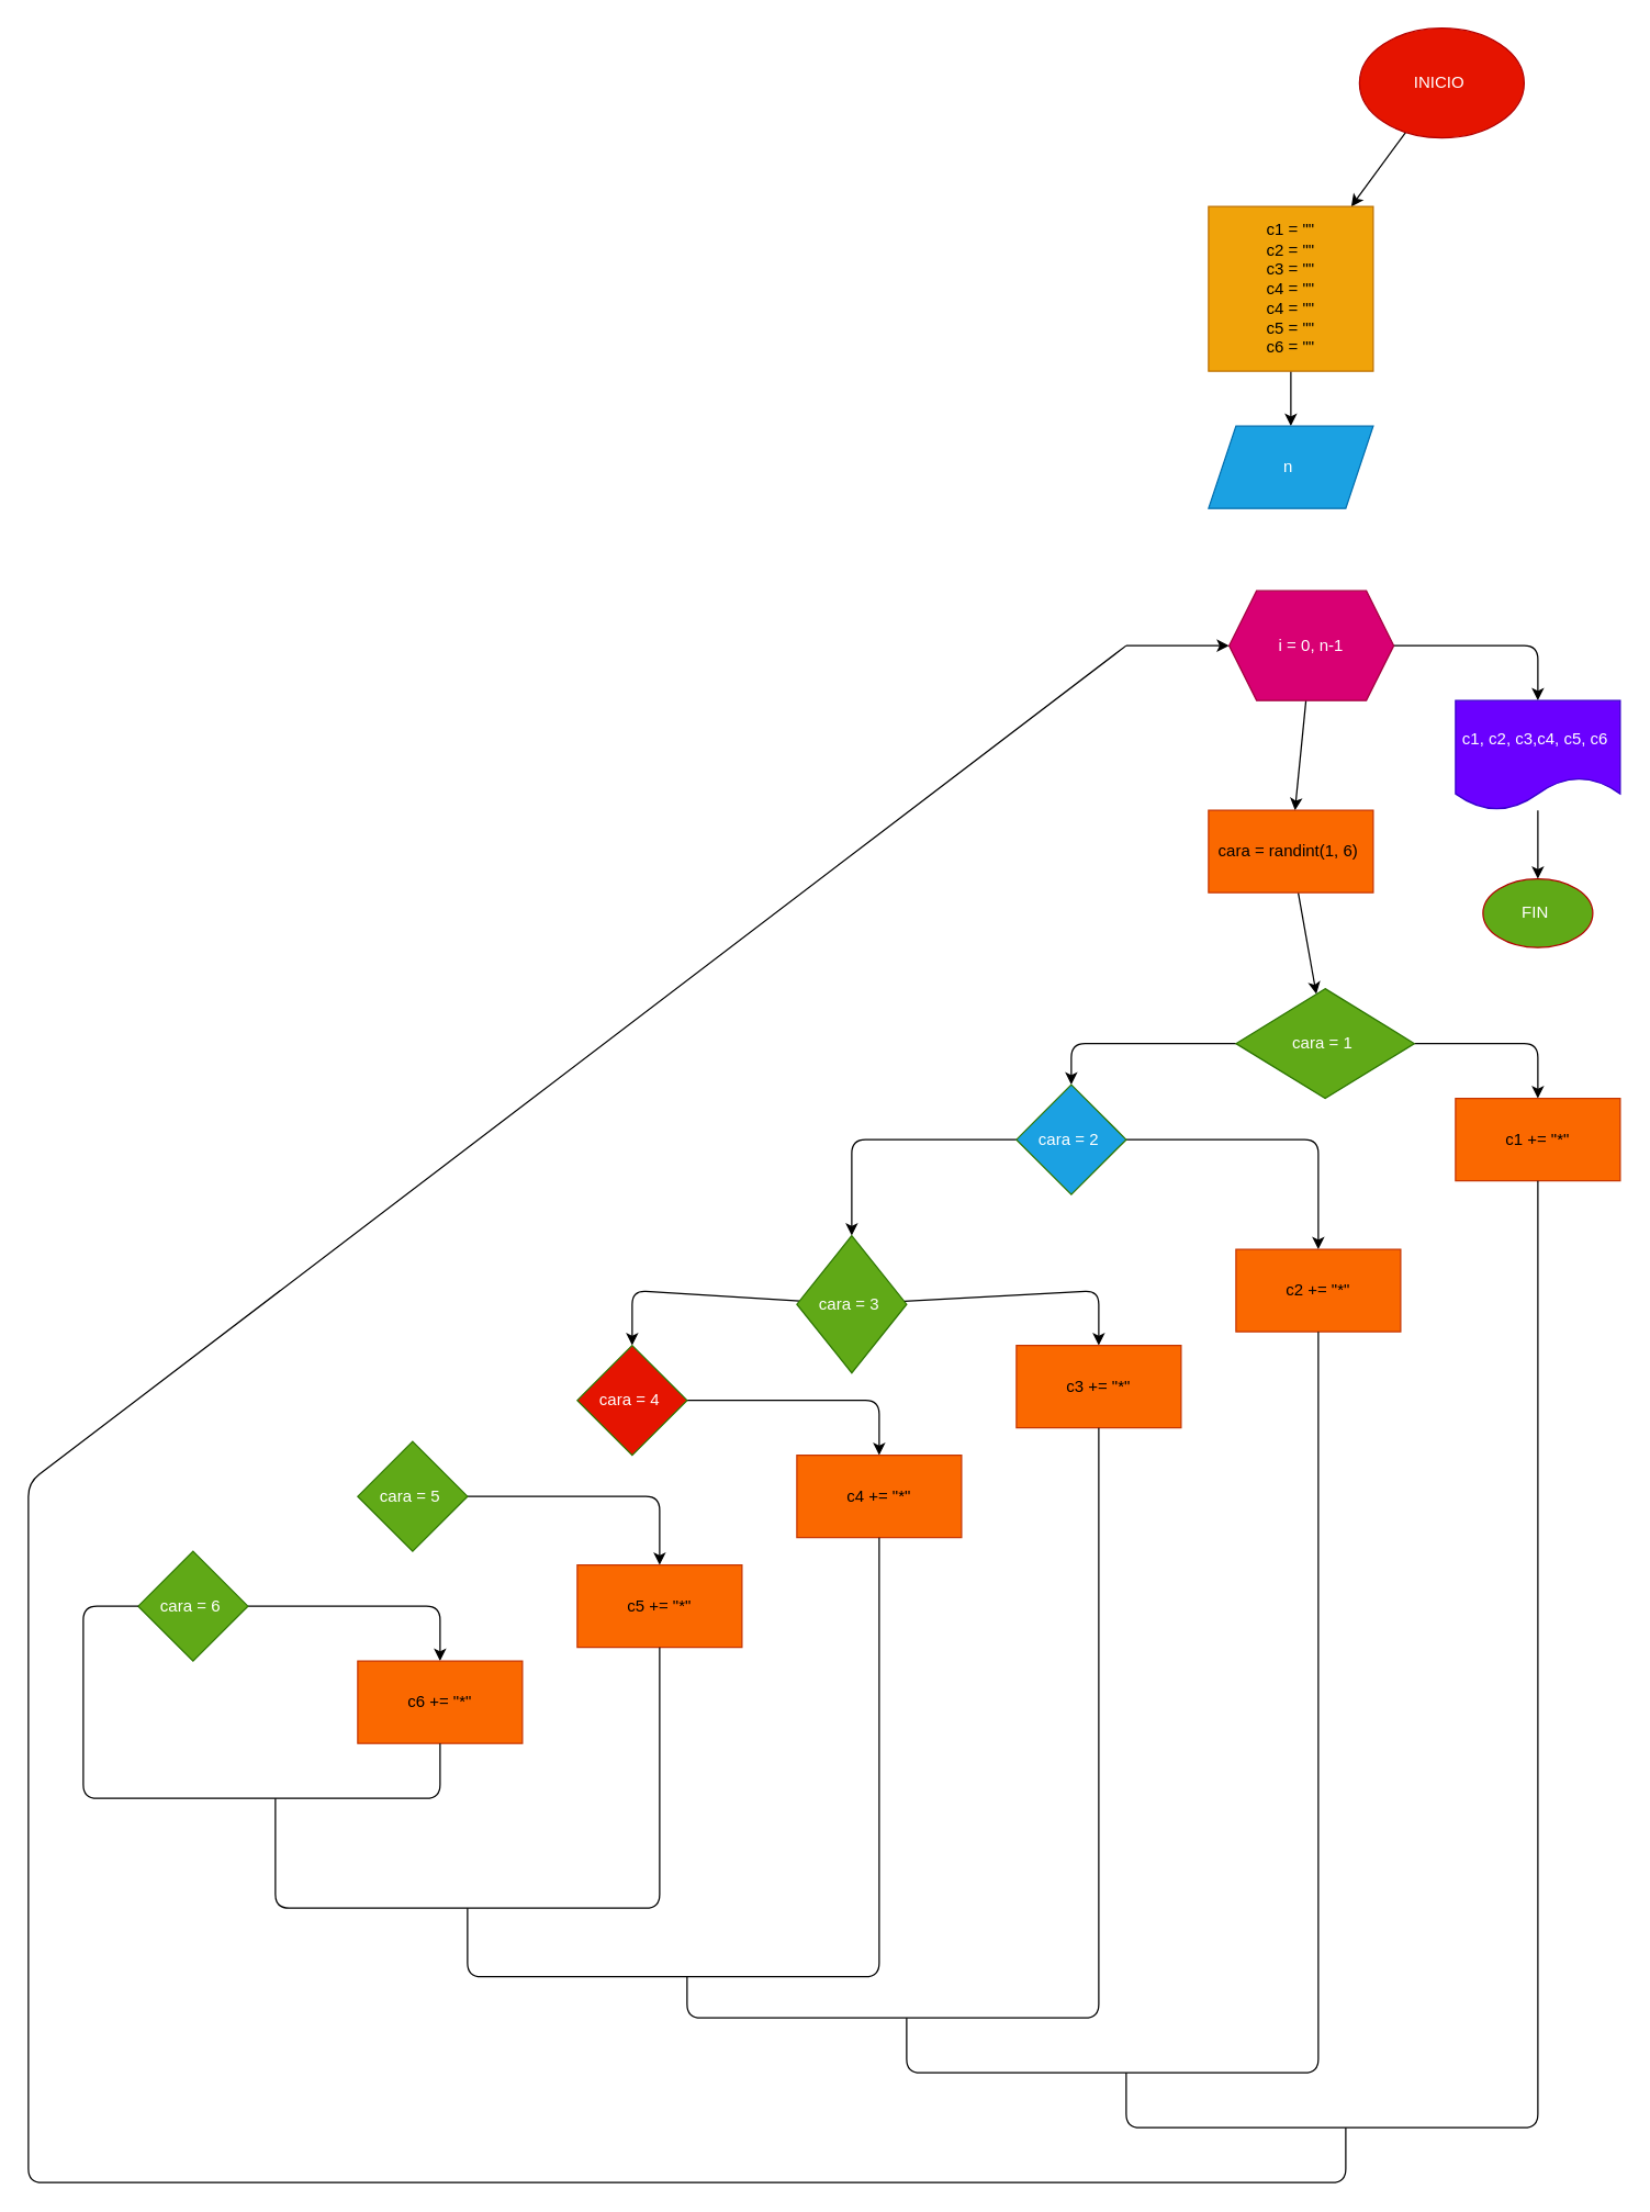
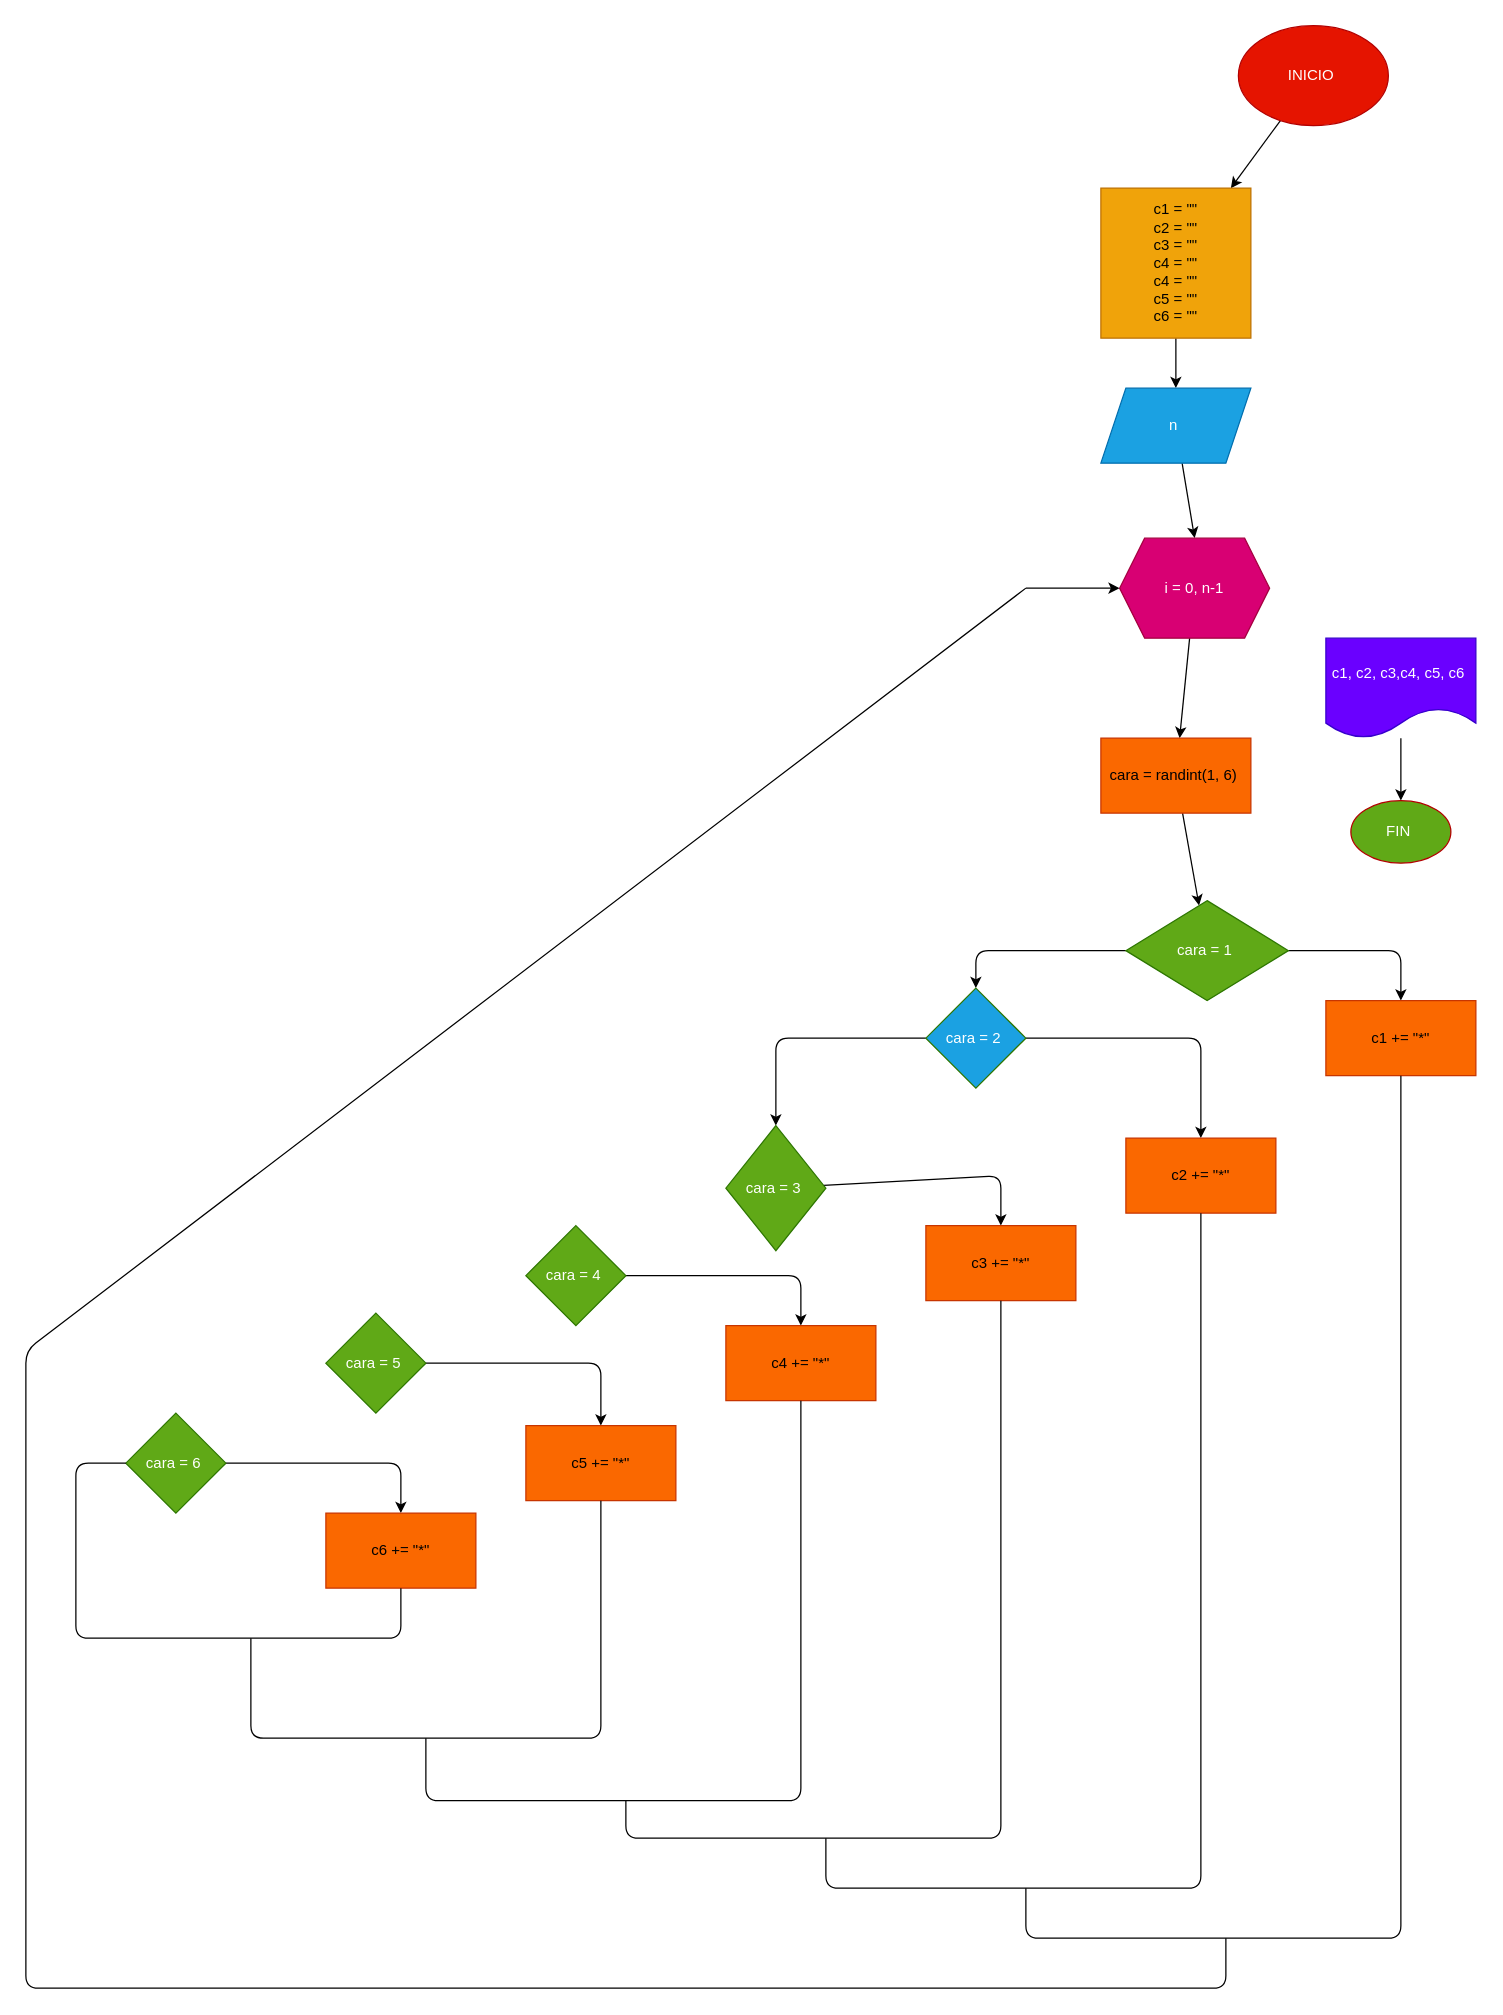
  <mxCell id="0" />
  <mxCell id="1" parent="0" />
  <mxCell id="2" value="" style="edgeStyle=none;html=1;" edge="1" parent="1" source="3" target="5"><mxGeometry relative="1" as="geometry" /></mxCell>
  <mxCell id="3" value="INICIO&amp;nbsp;" style="ellipse;whiteSpace=wrap;html=1;fillColor=#e51400;fontColor=#ffffff;strokeColor=#B20000;" vertex="1" parent="1"><mxGeometry x="990" y="20" width="120" height="80" as="geometry" /></mxCell>
  <mxCell id="4" value="" style="edgeStyle=none;html=1;" edge="1" parent="1" source="5" target="7"><mxGeometry relative="1" as="geometry" /></mxCell>
  <mxCell id="5" value="c1 = &quot;&quot;&lt;br&gt;c2 = &quot;&quot;&lt;br&gt;c3 = &quot;&quot;&lt;br&gt;c4 = &quot;&quot;&lt;br&gt;c4 = &quot;&quot;&lt;br&gt;c5 = &quot;&quot;&lt;br&gt;c6 = &quot;&quot;" style="whiteSpace=wrap;html=1;fillColor=#f0a30a;fontColor=#000000;strokeColor=#BD7000;" vertex="1" parent="1"><mxGeometry x="880" y="150" width="120" height="120" as="geometry" /></mxCell>
+ <mxCell id="6" style="edgeStyle=none;html=1;entryX=0.5;entryY=0;entryDx=0;entryDy=0;" edge="1" parent="1" source="7" target="10"><mxGeometry relative="1" as="geometry" /></mxCell>
  <mxCell id="7" value="n&amp;nbsp;" style="shape=parallelogram;perimeter=parallelogramPerimeter;whiteSpace=wrap;html=1;fixedSize=1;fillColor=#1ba1e2;fontColor=#ffffff;strokeColor=#006EAF;" vertex="1" parent="1"><mxGeometry x="880" y="310" width="120" height="60" as="geometry" /></mxCell>
- <mxCell id="8" value="" style="edgeStyle=none;html=1;" edge="1" parent="1" source="10" target="12"><mxGeometry relative="1" as="geometry"><Array as="points"><mxPoint x="1120" y="470" /></Array></mxGeometry></mxCell>
  <mxCell id="9" value="" style="edgeStyle=none;html=1;" edge="1" parent="1" source="10" target="15"><mxGeometry relative="1" as="geometry" /></mxCell>
  <mxCell id="10" value="i = 0, n-1" style="shape=hexagon;perimeter=hexagonPerimeter2;whiteSpace=wrap;html=1;fixedSize=1;fillColor=#d80073;fontColor=#ffffff;strokeColor=#A50040;" vertex="1" parent="1"><mxGeometry x="895" y="430" width="120" height="80" as="geometry" /></mxCell>
  <mxCell id="11" value="" style="edgeStyle=none;html=1;" edge="1" parent="1" source="12" target="13"><mxGeometry relative="1" as="geometry" /></mxCell>
  <mxCell id="12" value="c1, c2, c3,c4, c5, c6&amp;nbsp;" style="shape=document;whiteSpace=wrap;html=1;boundedLbl=1;fillColor=#6a00ff;fontColor=#ffffff;strokeColor=#3700CC;" vertex="1" parent="1"><mxGeometry x="1060" y="510" width="120" height="80" as="geometry" /></mxCell>
  <mxCell id="13" value="FIN&amp;nbsp;" style="ellipse;whiteSpace=wrap;html=1;fillColor=#60a917;fontColor=#ffffff;strokeColor=#B20000;" vertex="1" parent="1"><mxGeometry x="1080" y="640" width="80" height="50" as="geometry" /></mxCell>
  <mxCell id="14" value="" style="edgeStyle=none;html=1;" edge="1" parent="1" source="15" target="18"><mxGeometry relative="1" as="geometry" /></mxCell>
  <mxCell id="15" value="cara = randint(1, 6)&amp;nbsp;" style="whiteSpace=wrap;html=1;fillColor=#fa6800;fontColor=#000000;strokeColor=#C73500;" vertex="1" parent="1"><mxGeometry x="880" y="590" width="120" height="60" as="geometry" /></mxCell>
  <mxCell id="16" style="edgeStyle=none;html=1;entryX=0.5;entryY=0;entryDx=0;entryDy=0;" edge="1" parent="1" source="18" target="19"><mxGeometry relative="1" as="geometry"><Array as="points"><mxPoint x="1120" y="760" /></Array></mxGeometry></mxCell>
  <mxCell id="17" value="" style="edgeStyle=none;html=1;" edge="1" parent="1" source="18" target="22"><mxGeometry relative="1" as="geometry"><Array as="points"><mxPoint x="780" y="760" /></Array></mxGeometry></mxCell>
  <mxCell id="18" value="cara = 1&amp;nbsp;" style="rhombus;whiteSpace=wrap;html=1;fillColor=#60a917;fontColor=#ffffff;strokeColor=#2D7600;" vertex="1" parent="1"><mxGeometry x="900" y="720" width="130" height="80" as="geometry" /></mxCell>
  <mxCell id="19" value="c1 += &quot;*&quot;" style="whiteSpace=wrap;html=1;fillColor=#fa6800;fontColor=#000000;strokeColor=#C73500;" vertex="1" parent="1"><mxGeometry x="1060" y="800" width="120" height="60" as="geometry" /></mxCell>
  <mxCell id="20" value="" style="edgeStyle=none;html=1;" edge="1" parent="1" source="22" target="23"><mxGeometry relative="1" as="geometry"><mxPoint x="910" y="830" as="targetPoint" /><Array as="points"><mxPoint x="870" y="830" /><mxPoint x="960" y="830" /></Array></mxGeometry></mxCell>
  <mxCell id="21" style="edgeStyle=none;html=1;entryX=0.5;entryY=0;entryDx=0;entryDy=0;" edge="1" parent="1" source="22" target="26"><mxGeometry relative="1" as="geometry"><Array as="points"><mxPoint x="620" y="830" /></Array></mxGeometry></mxCell>
  <mxCell id="22" value="cara = 2&amp;nbsp;" style="rhombus;whiteSpace=wrap;html=1;fillColor=#1ba1e2;fontColor=#ffffff;strokeColor=#2D7600;" vertex="1" parent="1"><mxGeometry x="740" y="790" width="80" height="80" as="geometry" /></mxCell>
  <mxCell id="23" value="c2 += &quot;*&quot;" style="rounded=0;whiteSpace=wrap;html=1;fillColor=#fa6800;fontColor=#000000;strokeColor=#C73500;" vertex="1" parent="1"><mxGeometry x="900" y="910" width="120" height="60" as="geometry" /></mxCell>
  <mxCell id="24" value="" style="edgeStyle=none;html=1;" edge="1" parent="1" source="26" target="27"><mxGeometry relative="1" as="geometry"><Array as="points"><mxPoint x="800" y="940" /></Array></mxGeometry></mxCell>
- <mxCell id="25" value="" style="edgeStyle=none;html=1;" edge="1" parent="1" source="26" target="29"><mxGeometry relative="1" as="geometry"><Array as="points"><mxPoint x="460" y="940" /></Array></mxGeometry></mxCell>
  <mxCell id="26" value="cara = 3&amp;nbsp;" style="rhombus;whiteSpace=wrap;html=1;fillColor=#60a917;fontColor=#ffffff;strokeColor=#2D7600;" vertex="1" parent="1"><mxGeometry x="580" y="900" width="80" height="100" as="geometry" /></mxCell>
  <mxCell id="27" value="c3 += &quot;*&quot;" style="whiteSpace=wrap;html=1;fillColor=#fa6800;fontColor=#000000;strokeColor=#C73500;" vertex="1" parent="1"><mxGeometry x="740" y="980" width="120" height="60" as="geometry" /></mxCell>
  <mxCell id="28" value="" style="edgeStyle=none;html=1;entryX=0.5;entryY=0;entryDx=0;entryDy=0;" edge="1" parent="1" source="29" target="30"><mxGeometry relative="1" as="geometry"><Array as="points"><mxPoint x="640" y="1020" /></Array></mxGeometry></mxCell>
- <mxCell id="29" value="cara = 4&amp;nbsp;" style="rhombus;whiteSpace=wrap;html=1;fillColor=#e51400;fontColor=#ffffff;strokeColor=#2D7600;" vertex="1" parent="1"><mxGeometry x="420" y="980" width="80" height="80" as="geometry" /></mxCell>
+ <mxCell id="29" value="cara = 4&amp;nbsp;" style="rhombus;whiteSpace=wrap;html=1;fillColor=#60a917;fontColor=#ffffff;strokeColor=#2D7600;" vertex="1" parent="1"><mxGeometry x="420" y="980" width="80" height="80" as="geometry" /></mxCell>
  <mxCell id="30" value="c4 += &quot;*&quot;" style="rounded=0;whiteSpace=wrap;html=1;fillColor=#fa6800;fontColor=#000000;strokeColor=#C73500;" vertex="1" parent="1"><mxGeometry x="580" y="1060" width="120" height="60" as="geometry" /></mxCell>
  <mxCell id="31" value="" style="edgeStyle=none;html=1;" edge="1" parent="1" source="32" target="33"><mxGeometry relative="1" as="geometry"><mxPoint x="430" y="1080" as="targetPoint" /><Array as="points"><mxPoint x="480" y="1090" /></Array></mxGeometry></mxCell>
  <mxCell id="32" value="cara = 5&amp;nbsp;" style="rhombus;whiteSpace=wrap;html=1;fillColor=#60a917;fontColor=#ffffff;strokeColor=#2D7600;" vertex="1" parent="1"><mxGeometry x="260" y="1050" width="80" height="80" as="geometry" /></mxCell>
  <mxCell id="33" value="c5 += &quot;*&quot;" style="rounded=0;whiteSpace=wrap;html=1;fillColor=#fa6800;fontColor=#000000;strokeColor=#C73500;" vertex="1" parent="1"><mxGeometry x="420" y="1140" width="120" height="60" as="geometry" /></mxCell>
  <mxCell id="34" style="edgeStyle=none;html=1;entryX=0.5;entryY=0;entryDx=0;entryDy=0;" edge="1" parent="1" source="35" target="36"><mxGeometry relative="1" as="geometry"><Array as="points"><mxPoint x="320" y="1170" /></Array></mxGeometry></mxCell>
  <mxCell id="35" value="cara = 6&amp;nbsp;" style="rhombus;whiteSpace=wrap;html=1;fillColor=#60a917;fontColor=#ffffff;strokeColor=#2D7600;" vertex="1" parent="1"><mxGeometry x="100" y="1130" width="80" height="80" as="geometry" /></mxCell>
  <mxCell id="36" value="c6 += &quot;*&quot;" style="rounded=0;whiteSpace=wrap;html=1;fillColor=#fa6800;fontColor=#000000;strokeColor=#C73500;" vertex="1" parent="1"><mxGeometry x="260" y="1210" width="120" height="60" as="geometry" /></mxCell>
  <mxCell id="37" value="" style="endArrow=none;html=1;entryX=0;entryY=0.5;entryDx=0;entryDy=0;exitX=0.5;exitY=1;exitDx=0;exitDy=0;" edge="1" parent="1" source="36" target="35"><mxGeometry width="50" height="50" relative="1" as="geometry"><mxPoint x="430" y="1310" as="sourcePoint" /><mxPoint x="270" y="1080" as="targetPoint" /><Array as="points"><mxPoint x="320" y="1310" /><mxPoint x="60" y="1310" /><mxPoint x="60" y="1170" /></Array></mxGeometry></mxCell>
  <mxCell id="38" value="" style="endArrow=none;html=1;entryX=0.5;entryY=1;entryDx=0;entryDy=0;" edge="1" parent="1" target="19"><mxGeometry width="50" height="50" relative="1" as="geometry"><mxPoint x="820" y="1510" as="sourcePoint" /><mxPoint x="1180" y="920" as="targetPoint" /><Array as="points"><mxPoint x="820" y="1550" /><mxPoint x="1120" y="1550" /></Array></mxGeometry></mxCell>
  <mxCell id="39" value="" style="endArrow=none;html=1;entryX=0.5;entryY=1;entryDx=0;entryDy=0;" edge="1" parent="1" target="23"><mxGeometry width="50" height="50" relative="1" as="geometry"><mxPoint x="660" y="1470" as="sourcePoint" /><mxPoint x="990" y="1050" as="targetPoint" /><Array as="points"><mxPoint x="660" y="1510" /><mxPoint x="960" y="1510" /></Array></mxGeometry></mxCell>
  <mxCell id="40" value="" style="endArrow=none;html=1;exitX=0.5;exitY=1;exitDx=0;exitDy=0;" edge="1" parent="1" source="33"><mxGeometry width="50" height="50" relative="1" as="geometry"><mxPoint x="480" y="1390" as="sourcePoint" /><mxPoint x="200" y="1310" as="targetPoint" /><Array as="points"><mxPoint x="480" y="1390" /><mxPoint x="200" y="1390" /></Array></mxGeometry></mxCell>
  <mxCell id="41" value="" style="endArrow=none;html=1;entryX=0.5;entryY=1;entryDx=0;entryDy=0;" edge="1" parent="1" target="30"><mxGeometry width="50" height="50" relative="1" as="geometry"><mxPoint x="340" y="1390" as="sourcePoint" /><mxPoint x="680" y="1180" as="targetPoint" /><Array as="points"><mxPoint x="340" y="1440" /><mxPoint x="640" y="1440" /></Array></mxGeometry></mxCell>
  <mxCell id="42" value="" style="endArrow=none;html=1;entryX=0.5;entryY=1;entryDx=0;entryDy=0;" edge="1" parent="1" target="27"><mxGeometry width="50" height="50" relative="1" as="geometry"><mxPoint y="1440" as="sourcePoint" x="500" /><mxPoint x="840" y="1150" as="targetPoint" /><Array as="points"><mxPoint y="1470" x="500" /><mxPoint x="800" y="1470" /></Array></mxGeometry></mxCell>
  <mxCell id="43" value="" style="endArrow=none;html=1;" edge="1" parent="1"><mxGeometry width="50" height="50" relative="1" as="geometry"><mxPoint x="820" y="470" as="sourcePoint" /><mxPoint x="980" y="1550" as="targetPoint" /><Array as="points"><mxPoint x="20" y="1080" /><mxPoint x="20" y="1590" /><mxPoint x="980" y="1590" /></Array></mxGeometry></mxCell>
  <mxCell id="44" value="" style="endArrow=classic;html=1;entryX=0;entryY=0.5;entryDx=0;entryDy=0;" edge="1" parent="1" target="10"><mxGeometry width="50" height="50" relative="1" as="geometry"><mxPoint x="820" y="470" as="sourcePoint" /><mxPoint x="880" y="440" as="targetPoint" /></mxGeometry></mxCell>
